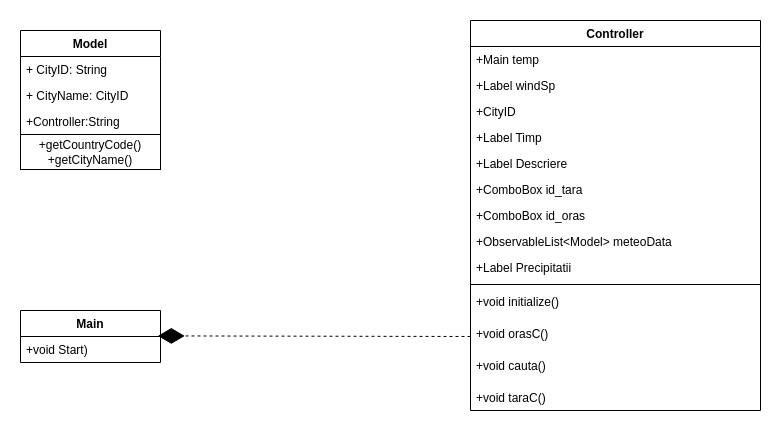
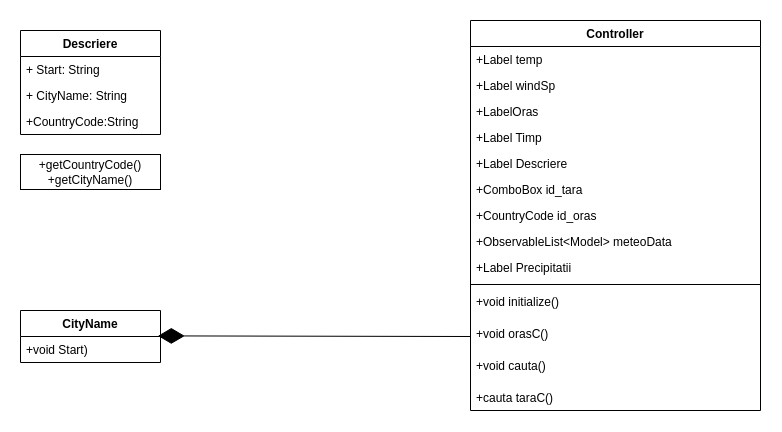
  <mxCell id="0" />
  <mxCell id="1" parent="0" />
- <mxCell id="2" value="Model" style="swimlane;fontStyle=1;childLayout=stackLayout;horizontal=1;startSize=26;fillColor=none;horizontalStack=0;resizeParent=1;resizeParentMax=0;resizeLast=0;collapsible=1;marginBottom=0;" vertex="1" parent="1"><mxGeometry x="20" y="30" width="140" height="104" as="geometry"><mxRectangle x="60" y="500" width="70" height="26" as="alternateBounds" /></mxGeometry></mxCell>
- <mxCell id="3" value="+ CityID: String" style="text;strokeColor=none;fillColor=none;align=left;verticalAlign=top;spacingLeft=4;spacingRight=4;overflow=hidden;rotatable=0;points=[[0,0.5],[1,0.5]];portConstraint=eastwest;" vertex="1" parent="2"><mxGeometry y="26" width="140" height="26" as="geometry" /></mxCell>
- <mxCell id="4" value="+ CityName: CityID" style="text;strokeColor=none;fillColor=none;align=left;verticalAlign=top;spacingLeft=4;spacingRight=4;overflow=hidden;rotatable=0;points=[[0,0.5],[1,0.5]];portConstraint=eastwest;" vertex="1" parent="2"><mxGeometry y="52" width="140" height="26" as="geometry" /></mxCell>
- <mxCell id="5" value="+Controller:String" style="text;strokeColor=none;fillColor=none;align=left;verticalAlign=top;spacingLeft=4;spacingRight=4;overflow=hidden;rotatable=0;points=[[0,0.5],[1,0.5]];portConstraint=eastwest;" vertex="1" parent="2"><mxGeometry y="78" width="140" height="26" as="geometry" /></mxCell>
- <mxCell id="6" value="+getCountryCode()&lt;br&gt;+getCityName()&lt;br&gt;" style="rounded=0;whiteSpace=wrap;html=1;" vertex="1" parent="1"><mxGeometry x="20" y="134" width="140" height="35" as="geometry" /></mxCell>
+ <mxCell id="2" value="Descriere" style="swimlane;fontStyle=1;childLayout=stackLayout;horizontal=1;startSize=26;fillColor=none;horizontalStack=0;resizeParent=1;resizeParentMax=0;resizeLast=0;collapsible=1;marginBottom=0;" vertex="1" parent="1"><mxGeometry x="20" y="30" width="140" height="104" as="geometry"><mxRectangle x="60" y="500" width="70" height="26" as="alternateBounds" /></mxGeometry></mxCell>
+ <mxCell id="3" value="+ Start: String" style="text;strokeColor=none;fillColor=none;align=left;verticalAlign=top;spacingLeft=4;spacingRight=4;overflow=hidden;rotatable=0;points=[[0,0.5],[1,0.5]];portConstraint=eastwest;" vertex="1" parent="2"><mxGeometry y="26" width="140" height="26" as="geometry" /></mxCell>
+ <mxCell id="4" value="+ CityName: String" style="text;strokeColor=none;fillColor=none;align=left;verticalAlign=top;spacingLeft=4;spacingRight=4;overflow=hidden;rotatable=0;points=[[0,0.5],[1,0.5]];portConstraint=eastwest;" vertex="1" parent="2"><mxGeometry y="52" width="140" height="26" as="geometry" /></mxCell>
+ <mxCell id="5" value="+CountryCode:String" style="text;strokeColor=none;fillColor=none;align=left;verticalAlign=top;spacingLeft=4;spacingRight=4;overflow=hidden;rotatable=0;points=[[0,0.5],[1,0.5]];portConstraint=eastwest;" vertex="1" parent="2"><mxGeometry y="78" width="140" height="26" as="geometry" /></mxCell>
+ <mxCell id="6" value="+getCountryCode()&lt;br&gt;+getCityName()&lt;br&gt;" style="rounded=0;whiteSpace=wrap;html=1;" vertex="1" parent="1"><mxGeometry x="20" y="154" width="140" height="35" as="geometry" /></mxCell>
  <mxCell id="7" value="Controller" style="swimlane;fontStyle=1;align=center;verticalAlign=top;childLayout=stackLayout;horizontal=1;startSize=26;horizontalStack=0;resizeParent=1;resizeParentMax=0;resizeLast=0;collapsible=1;marginBottom=0;" vertex="1" parent="1"><mxGeometry x="470" y="20" width="290" height="390" as="geometry"><mxRectangle x="240" y="140" width="110" height="26" as="alternateBounds" /></mxGeometry></mxCell>
- <mxCell id="8" value="+Main temp" style="text;strokeColor=none;fillColor=none;align=left;verticalAlign=top;spacingLeft=4;spacingRight=4;overflow=hidden;rotatable=0;points=[[0,0.5],[1,0.5]];portConstraint=eastwest;" vertex="1" parent="7"><mxGeometry y="26" width="290" height="26" as="geometry" /></mxCell>
+ <mxCell id="8" value="+Label temp" style="text;strokeColor=none;fillColor=none;align=left;verticalAlign=top;spacingLeft=4;spacingRight=4;overflow=hidden;rotatable=0;points=[[0,0.5],[1,0.5]];portConstraint=eastwest;" vertex="1" parent="7"><mxGeometry y="26" width="290" height="26" as="geometry" /></mxCell>
  <mxCell id="9" value="+Label windSp" style="text;strokeColor=none;fillColor=none;align=left;verticalAlign=top;spacingLeft=4;spacingRight=4;overflow=hidden;rotatable=0;points=[[0,0.5],[1,0.5]];portConstraint=eastwest;" vertex="1" parent="7"><mxGeometry y="52" width="290" height="26" as="geometry" /></mxCell>
- <mxCell id="10" value="+CityID" style="text;strokeColor=none;fillColor=none;align=left;verticalAlign=top;spacingLeft=4;spacingRight=4;overflow=hidden;rotatable=0;points=[[0,0.5],[1,0.5]];portConstraint=eastwest;" vertex="1" parent="7"><mxGeometry y="78" width="290" height="26" as="geometry" /></mxCell>
+ <mxCell id="10" value="+LabelOras" style="text;strokeColor=none;fillColor=none;align=left;verticalAlign=top;spacingLeft=4;spacingRight=4;overflow=hidden;rotatable=0;points=[[0,0.5],[1,0.5]];portConstraint=eastwest;" vertex="1" parent="7"><mxGeometry y="78" width="290" height="26" as="geometry" /></mxCell>
  <mxCell id="11" value="+Label Timp" style="text;strokeColor=none;fillColor=none;align=left;verticalAlign=top;spacingLeft=4;spacingRight=4;overflow=hidden;rotatable=0;points=[[0,0.5],[1,0.5]];portConstraint=eastwest;" vertex="1" parent="7"><mxGeometry y="104" width="290" height="26" as="geometry" /></mxCell>
  <mxCell id="12" value="+Label Descriere" style="text;strokeColor=none;fillColor=none;align=left;verticalAlign=top;spacingLeft=4;spacingRight=4;overflow=hidden;rotatable=0;points=[[0,0.5],[1,0.5]];portConstraint=eastwest;" vertex="1" parent="7"><mxGeometry y="130" width="290" height="26" as="geometry" /></mxCell>
  <mxCell id="13" value="+ComboBox id_tara" style="text;strokeColor=none;fillColor=none;align=left;verticalAlign=top;spacingLeft=4;spacingRight=4;overflow=hidden;rotatable=0;points=[[0,0.5],[1,0.5]];portConstraint=eastwest;" vertex="1" parent="7"><mxGeometry y="156" width="290" height="26" as="geometry" /></mxCell>
- <mxCell id="14" value="+ComboBox id_oras" style="text;strokeColor=none;fillColor=none;align=left;verticalAlign=top;spacingLeft=4;spacingRight=4;overflow=hidden;rotatable=0;points=[[0,0.5],[1,0.5]];portConstraint=eastwest;" vertex="1" parent="7"><mxGeometry y="182" width="290" height="26" as="geometry" /></mxCell>
+ <mxCell id="14" value="+CountryCode id_oras" style="text;strokeColor=none;fillColor=none;align=left;verticalAlign=top;spacingLeft=4;spacingRight=4;overflow=hidden;rotatable=0;points=[[0,0.5],[1,0.5]];portConstraint=eastwest;" vertex="1" parent="7"><mxGeometry y="182" width="290" height="26" as="geometry" /></mxCell>
  <mxCell id="15" value="+ObservableList&lt;Model&gt; meteoData" style="text;strokeColor=none;fillColor=none;align=left;verticalAlign=top;spacingLeft=4;spacingRight=4;overflow=hidden;rotatable=0;points=[[0,0.5],[1,0.5]];portConstraint=eastwest;" vertex="1" parent="7"><mxGeometry y="208" width="290" height="26" as="geometry" /></mxCell>
  <mxCell id="16" value="+Label Precipitatii&#10;" style="text;strokeColor=none;fillColor=none;align=left;verticalAlign=top;spacingLeft=4;spacingRight=4;overflow=hidden;rotatable=0;points=[[0,0.5],[1,0.5]];portConstraint=eastwest;" vertex="1" parent="7"><mxGeometry y="234" width="290" height="26" as="geometry" /></mxCell>
  <mxCell id="17" value="" style="line;strokeWidth=1;fillColor=none;align=left;verticalAlign=middle;spacingTop=-1;spacingLeft=3;spacingRight=3;rotatable=0;labelPosition=right;points=[];portConstraint=eastwest;" vertex="1" parent="7"><mxGeometry y="260" width="290" height="8" as="geometry" /></mxCell>
  <mxCell id="18" value="+void initialize()" style="text;strokeColor=none;fillColor=none;align=left;verticalAlign=top;spacingLeft=4;spacingRight=4;overflow=hidden;rotatable=0;points=[[0,0.5],[1,0.5]];portConstraint=eastwest;" vertex="1" parent="7"><mxGeometry y="268" width="290" height="32" as="geometry" /></mxCell>
  <mxCell id="19" value="+void orasC()" style="text;strokeColor=none;fillColor=none;align=left;verticalAlign=top;spacingLeft=4;spacingRight=4;overflow=hidden;rotatable=0;points=[[0,0.5],[1,0.5]];portConstraint=eastwest;" vertex="1" parent="7"><mxGeometry y="300" width="290" height="32" as="geometry" /></mxCell>
  <mxCell id="20" value="+void cauta()" style="text;strokeColor=none;fillColor=none;align=left;verticalAlign=top;spacingLeft=4;spacingRight=4;overflow=hidden;rotatable=0;points=[[0,0.5],[1,0.5]];portConstraint=eastwest;" vertex="1" parent="7"><mxGeometry y="332" width="290" height="32" as="geometry" /></mxCell>
- <mxCell id="21" value="+void taraC()" style="text;strokeColor=none;fillColor=none;align=left;verticalAlign=top;spacingLeft=4;spacingRight=4;overflow=hidden;rotatable=0;points=[[0,0.5],[1,0.5]];portConstraint=eastwest;" vertex="1" parent="7"><mxGeometry y="364" width="290" height="26" as="geometry" /></mxCell>
- <mxCell id="22" value="Main" style="swimlane;fontStyle=1;childLayout=stackLayout;horizontal=1;startSize=26;fillColor=none;horizontalStack=0;resizeParent=1;resizeParentMax=0;resizeLast=0;collapsible=1;marginBottom=0;" vertex="1" parent="1"><mxGeometry x="20" y="310" width="140" height="52" as="geometry"><mxRectangle x="30" y="140" width="60" height="26" as="alternateBounds" /></mxGeometry></mxCell>
+ <mxCell id="21" value="+cauta taraC()" style="text;strokeColor=none;fillColor=none;align=left;verticalAlign=top;spacingLeft=4;spacingRight=4;overflow=hidden;rotatable=0;points=[[0,0.5],[1,0.5]];portConstraint=eastwest;" vertex="1" parent="7"><mxGeometry y="364" width="290" height="26" as="geometry" /></mxCell>
+ <mxCell id="22" value="CityName" style="swimlane;fontStyle=1;childLayout=stackLayout;horizontal=1;startSize=26;fillColor=none;horizontalStack=0;resizeParent=1;resizeParentMax=0;resizeLast=0;collapsible=1;marginBottom=0;" vertex="1" parent="1"><mxGeometry x="20" y="310" width="140" height="52" as="geometry"><mxRectangle x="30" y="140" width="60" height="26" as="alternateBounds" /></mxGeometry></mxCell>
  <mxCell id="23" value="+void Start)" style="text;strokeColor=none;fillColor=none;align=left;verticalAlign=top;spacingLeft=4;spacingRight=4;overflow=hidden;rotatable=0;points=[[0,0.5],[1,0.5]];portConstraint=eastwest;" vertex="1" parent="22"><mxGeometry y="26" width="140" height="26" as="geometry" /></mxCell>
- <mxCell id="24" value="" style="endArrow=diamondThin;endFill=1;endSize=24;html=1;entryX=0.981;entryY=-0.023;entryDx=0;entryDy=0;exitX=0;exitY=0.5;exitDx=0;exitDy=0;entryPerimeter=0;dashed=1;" edge="1" parent="1" source="19" target="23"><mxGeometry width="160" relative="1" as="geometry"><mxPoint x="360" y="335.5" as="sourcePoint" /><mxPoint x="280" y="335.5" as="targetPoint" /></mxGeometry></mxCell>
+ <mxCell id="24" value="" style="endArrow=diamondThin;endFill=1;endSize=24;html=1;entryX=0.981;entryY=-0.023;entryDx=0;entryDy=0;exitX=0;exitY=0.5;exitDx=0;exitDy=0;entryPerimeter=0;" edge="1" parent="1" source="19" target="23"><mxGeometry width="160" relative="1" as="geometry"><mxPoint x="360" y="335.5" as="sourcePoint" /><mxPoint x="280" y="335.5" as="targetPoint" /></mxGeometry></mxCell>
